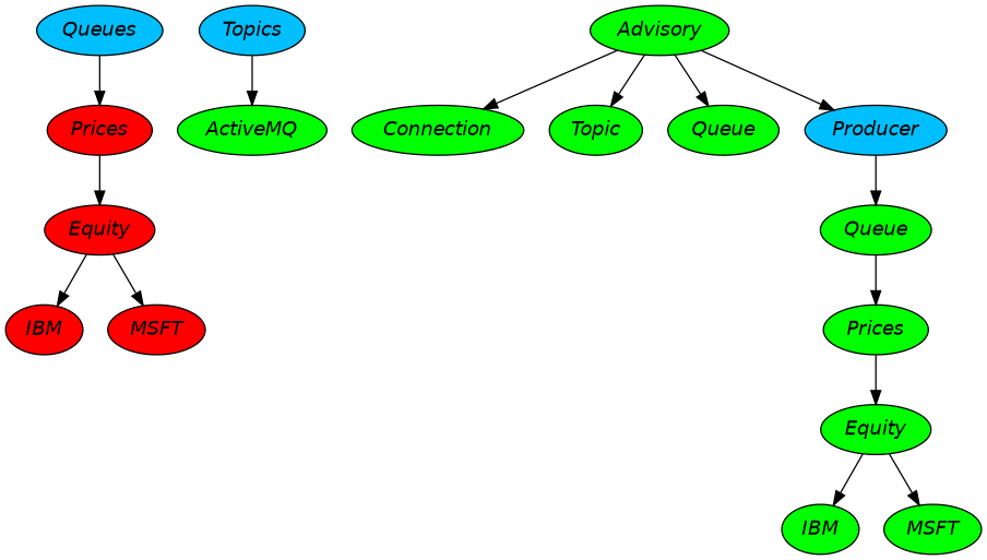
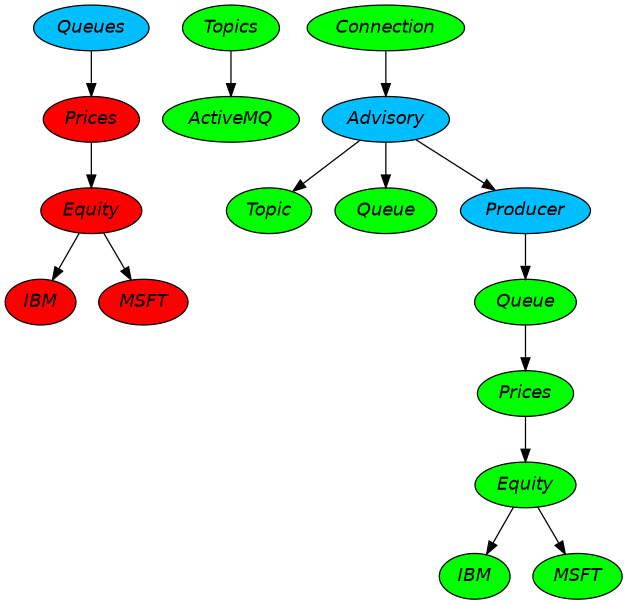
  digraph {
    node [fillcolor=green fontname="Helvetica-Oblique" style="rounded,filled"]
    n1 [fillcolor=deepskyblue label=Queues]
    n2 [fillcolor=red label=Prices]
    n3 [fillcolor=red label=Equity]
    n4 [fillcolor=red label=IBM]
    n5 [fillcolor=red label=MSFT]
-   n6 [fillcolor=deepskyblue label=Topics]
+   n6 [label=Topics]
    n7 [label=ActiveMQ]
-   n8 [label=Advisory]
+   n8 [fillcolor=deepskyblue label=Advisory]
    n9 [label=Connection]
    n10 [label=Topic]
    n11 [label=Queue]
    n12 [fillcolor=deepskyblue label=Producer]
    n13 [label=Queue]
    n14 [label=Prices]
    n15 [label=Equity]
    n16 [label=IBM]
    n17 [label=MSFT]
    subgraph sub_1 {
      label=Queues
      n1
      n2
      n3
      n4
      n5
    }
    subgraph sub_2 {
      label=Topics
      n6
      n7
      n8
      n9
      n10
      n11
      n12
      n13
      n14
      n15
      n16
      n17
    }
    n1 -> n2
    n2 -> n3
    n3 -> n4
    n3 -> n5
    n6 -> n7
-   n8 -> n9
+   n9 -> n8
    n8 -> n10
    n8 -> n11
    n8 -> n12
    n12 -> n13
    n13 -> n14
    n14 -> n15
    n15 -> n16
    n15 -> n17
  }
